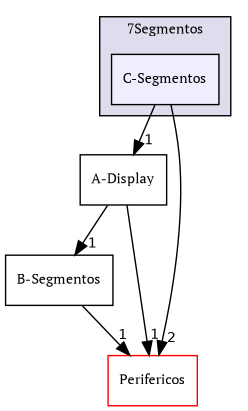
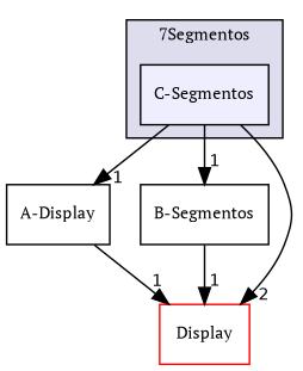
  digraph {
    compound=true
    fontname="PT Serif"
    node [fontname="PT Serif" fontsize=10 shape=box]
    edge [fontname="PT Serif" headlabel=1 labeldistance=1.5 labelfontname=Helvetica labelfontsize=10]
    n1 [fillcolor="#eeeeff" label="C-Segmentos" pencolor=black style=filled]
    n2 [label="A-Display"]
    n3 [label="B-Segmentos"]
-   n4 [color=red fillcolor=white label=Perifericos style=filled]
+   n4 [color=red fillcolor=white label=Display style=filled]
    subgraph cluster_1 {
      bgcolor="#ddddee"
      fontsize=10
      label="7Segmentos"
      pencolor=black
      n1
    }
    n1 -> n2
-   n2 -> n3
+   n1 -> n3
    n1 -> n4 [headlabel=2]
    n2 -> n4
    n3 -> n4
  }
